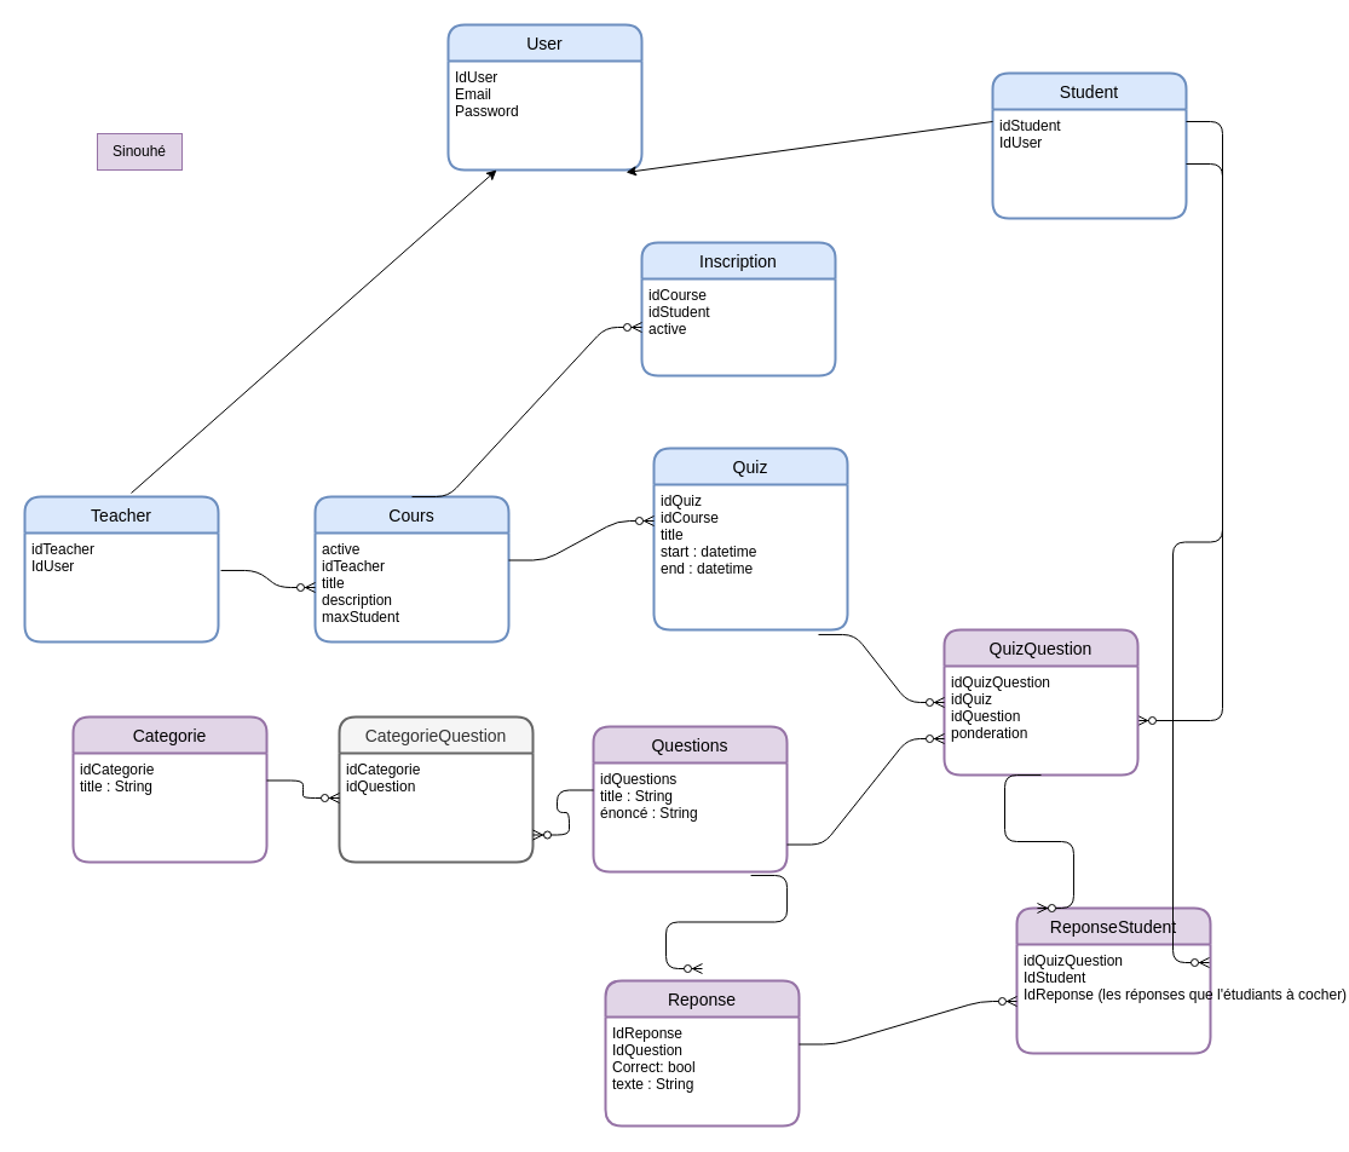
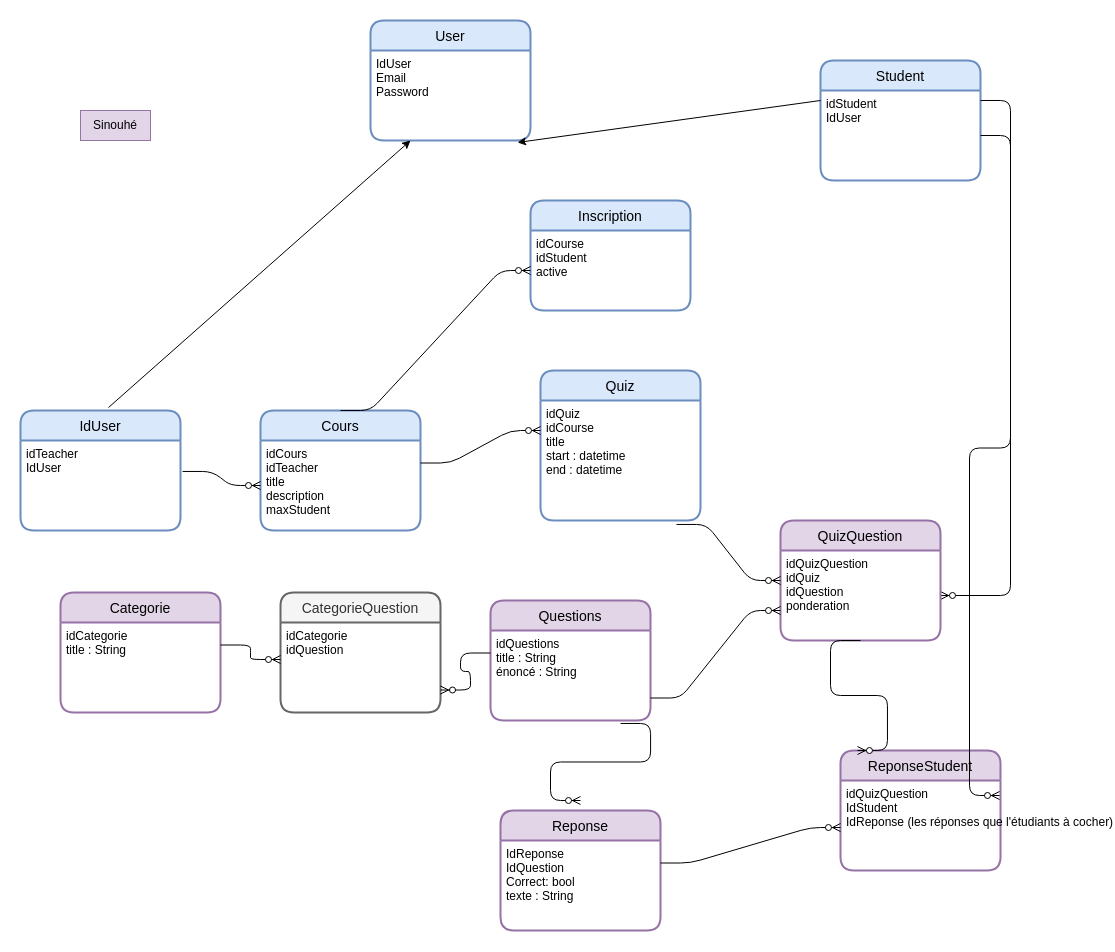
  <mxCell id="0" />
  <mxCell id="1" parent="0" />
- <mxCell id="2" value="Teacher" style="swimlane;childLayout=stackLayout;horizontal=1;startSize=30;horizontalStack=0;rounded=1;fontSize=14;fontStyle=0;strokeWidth=2;resizeParent=0;resizeLast=1;shadow=0;dashed=0;align=center;fillColor=#dae8fc;strokeColor=#6c8ebf;" parent="1" vertex="1"><mxGeometry x="20" y="410" width="160" height="120" as="geometry" /></mxCell>
+ <mxCell id="2" value="IdUser" style="swimlane;childLayout=stackLayout;horizontal=1;startSize=30;horizontalStack=0;rounded=1;fontSize=14;fontStyle=0;strokeWidth=2;resizeParent=0;resizeLast=1;shadow=0;dashed=0;align=center;fillColor=#dae8fc;strokeColor=#6c8ebf;" parent="1" vertex="1"><mxGeometry x="20" y="410" width="160" height="120" as="geometry" /></mxCell>
  <mxCell id="3" value="idTeacher&#10;IdUser" style="align=left;strokeColor=none;fillColor=none;spacingLeft=4;fontSize=12;verticalAlign=top;resizable=0;rotatable=0;part=1;" parent="2" vertex="1"><mxGeometry y="30" width="160" height="90" as="geometry" /></mxCell>
  <mxCell id="4" value="Student" style="swimlane;childLayout=stackLayout;horizontal=1;startSize=30;horizontalStack=0;rounded=1;fontSize=14;fontStyle=0;strokeWidth=2;resizeParent=0;resizeLast=1;shadow=0;dashed=0;align=center;fillColor=#dae8fc;strokeColor=#6c8ebf;" parent="1" vertex="1"><mxGeometry x="820" y="60" width="160" height="120" as="geometry" /></mxCell>
  <mxCell id="5" value="idStudent&#10;IdUser" style="align=left;strokeColor=none;fillColor=none;spacingLeft=4;fontSize=12;verticalAlign=top;resizable=0;rotatable=0;part=1;" parent="4" vertex="1"><mxGeometry y="30" width="160" height="90" as="geometry" /></mxCell>
  <mxCell id="6" value="Cours" style="swimlane;childLayout=stackLayout;horizontal=1;startSize=30;horizontalStack=0;rounded=1;fontSize=14;fontStyle=0;strokeWidth=2;resizeParent=0;resizeLast=1;shadow=0;dashed=0;align=center;fillColor=#dae8fc;strokeColor=#6c8ebf;" parent="1" vertex="1"><mxGeometry x="260" y="410" width="160" height="120" as="geometry" /></mxCell>
- <mxCell id="7" value="active&#10;idTeacher&#10;title&#10;description&#10;maxStudent" style="align=left;strokeColor=none;fillColor=none;spacingLeft=4;fontSize=12;verticalAlign=top;resizable=0;rotatable=0;part=1;" parent="6" vertex="1"><mxGeometry y="30" width="160" height="90" as="geometry" /></mxCell>
+ <mxCell id="7" value="idCours&#10;idTeacher&#10;title&#10;description&#10;maxStudent" style="align=left;strokeColor=none;fillColor=none;spacingLeft=4;fontSize=12;verticalAlign=top;resizable=0;rotatable=0;part=1;" parent="6" vertex="1"><mxGeometry y="30" width="160" height="90" as="geometry" /></mxCell>
  <mxCell id="8" value="Inscription" style="swimlane;childLayout=stackLayout;horizontal=1;startSize=30;horizontalStack=0;rounded=1;fontSize=14;fontStyle=0;strokeWidth=2;resizeParent=0;resizeLast=1;shadow=0;dashed=0;align=center;fillColor=#dae8fc;strokeColor=#6c8ebf;" parent="1" vertex="1"><mxGeometry x="530" y="200" width="160" height="110" as="geometry" /></mxCell>
  <mxCell id="9" value="idCourse&#10;idStudent&#10;active" style="align=left;strokeColor=none;fillColor=none;spacingLeft=4;fontSize=12;verticalAlign=top;resizable=0;rotatable=0;part=1;" parent="8" vertex="1"><mxGeometry y="30" width="160" height="80" as="geometry" /></mxCell>
  <mxCell id="10" value="Quiz" style="swimlane;childLayout=stackLayout;horizontal=1;startSize=30;horizontalStack=0;rounded=1;fontSize=14;fontStyle=0;strokeWidth=2;resizeParent=0;resizeLast=1;shadow=0;dashed=0;align=center;fillColor=#dae8fc;strokeColor=#6c8ebf;" parent="1" vertex="1"><mxGeometry x="540" y="370" width="160" height="150" as="geometry" /></mxCell>
  <mxCell id="11" value="idQuiz&#10;idCourse&#10;title&#10;start : datetime&#10;end : datetime&#10;" style="align=left;strokeColor=none;fillColor=none;spacingLeft=4;fontSize=12;verticalAlign=top;resizable=0;rotatable=0;part=1;" parent="10" vertex="1"><mxGeometry y="30" width="160" height="120" as="geometry" /></mxCell>
  <mxCell id="12" value="" style="edgeStyle=entityRelationEdgeStyle;fontSize=12;html=1;endArrow=ERzeroToMany;endFill=1;exitX=1.013;exitY=0.344;exitDx=0;exitDy=0;exitPerimeter=0;entryX=0;entryY=0.5;entryDx=0;entryDy=0;" parent="1" source="3" target="7" edge="1"><mxGeometry width="100" height="100" relative="1" as="geometry"><mxPoint x="350" y="470" as="sourcePoint" /><mxPoint x="450" y="370" as="targetPoint" /></mxGeometry></mxCell>
  <mxCell id="13" value="" style="edgeStyle=entityRelationEdgeStyle;fontSize=12;html=1;endArrow=ERzeroToMany;endFill=1;exitX=0.5;exitY=0;exitDx=0;exitDy=0;" parent="1" source="6" target="9" edge="1"><mxGeometry width="100" height="100" relative="1" as="geometry"><mxPoint x="350" y="470" as="sourcePoint" /><mxPoint x="250" y="290" as="targetPoint" /></mxGeometry></mxCell>
  <mxCell id="14" value="" style="edgeStyle=entityRelationEdgeStyle;fontSize=12;html=1;endArrow=ERzeroToMany;endFill=1;entryX=0;entryY=0.25;entryDx=0;entryDy=0;exitX=1;exitY=0.25;exitDx=0;exitDy=0;" parent="1" source="7" target="11" edge="1"><mxGeometry width="100" height="100" relative="1" as="geometry"><mxPoint x="350" y="470" as="sourcePoint" /><mxPoint x="450" y="370" as="targetPoint" /></mxGeometry></mxCell>
  <mxCell id="15" value="" style="edgeStyle=entityRelationEdgeStyle;fontSize=12;html=1;endArrow=ERzeroToMany;endFill=1;" parent="1" source="5" target="25" edge="1"><mxGeometry width="100" height="100" relative="1" as="geometry"><mxPoint x="350" y="470" as="sourcePoint" /><mxPoint x="450" y="370" as="targetPoint" /></mxGeometry></mxCell>
  <mxCell id="16" value="Questions" style="swimlane;childLayout=stackLayout;horizontal=1;startSize=30;horizontalStack=0;rounded=1;fontSize=14;fontStyle=0;strokeWidth=2;resizeParent=0;resizeLast=1;shadow=0;dashed=0;align=center;fillColor=#e1d5e7;strokeColor=#9673a6;" parent="1" vertex="1"><mxGeometry x="490" y="600" width="160" height="120" as="geometry" /></mxCell>
  <mxCell id="17" value="idQuestions&#10;title : String&#10;énoncé : String&#10;" style="align=left;strokeColor=none;fillColor=none;spacingLeft=4;fontSize=12;verticalAlign=top;resizable=0;rotatable=0;part=1;" parent="16" vertex="1"><mxGeometry y="30" width="160" height="90" as="geometry" /></mxCell>
  <mxCell id="18" value="Categorie" style="swimlane;childLayout=stackLayout;horizontal=1;startSize=30;horizontalStack=0;rounded=1;fontSize=14;fontStyle=0;strokeWidth=2;resizeParent=0;resizeLast=1;shadow=0;dashed=0;align=center;fillColor=#e1d5e7;strokeColor=#9673a6;" parent="1" vertex="1"><mxGeometry x="60" y="592" width="160" height="120" as="geometry" /></mxCell>
  <mxCell id="19" value="idCategorie&#10;title : String" style="align=left;strokeColor=none;fillColor=none;spacingLeft=4;fontSize=12;verticalAlign=top;resizable=0;rotatable=0;part=1;" parent="18" vertex="1"><mxGeometry y="30" width="160" height="90" as="geometry" /></mxCell>
  <mxCell id="20" value="CategorieQuestion" style="swimlane;childLayout=stackLayout;horizontal=1;startSize=30;horizontalStack=0;rounded=1;fontSize=14;fontStyle=0;strokeWidth=2;resizeParent=0;resizeLast=1;shadow=0;dashed=0;align=center;fillColor=#f5f5f5;strokeColor=#666666;fontColor=#333333;" parent="1" vertex="1"><mxGeometry x="280" y="592" width="160" height="120" as="geometry" /></mxCell>
  <mxCell id="21" value="idCategorie&#10;idQuestion" style="align=left;strokeColor=none;fillColor=none;spacingLeft=4;fontSize=12;verticalAlign=top;resizable=0;rotatable=0;part=1;" parent="20" vertex="1"><mxGeometry y="30" width="160" height="90" as="geometry" /></mxCell>
  <mxCell id="22" value="" style="edgeStyle=entityRelationEdgeStyle;fontSize=12;html=1;endArrow=ERzeroToMany;endFill=1;exitX=1;exitY=0.25;exitDx=0;exitDy=0;" parent="1" source="19" edge="1"><mxGeometry width="100" height="100" relative="1" as="geometry"><mxPoint x="230" y="645" as="sourcePoint" /><mxPoint x="280" y="659" as="targetPoint" /></mxGeometry></mxCell>
  <mxCell id="23" value="" style="edgeStyle=entityRelationEdgeStyle;fontSize=12;html=1;endArrow=ERzeroToMany;endFill=1;entryX=1;entryY=0.75;entryDx=0;entryDy=0;exitX=0;exitY=0.25;exitDx=0;exitDy=0;" parent="1" source="17" target="21" edge="1"><mxGeometry width="100" height="100" relative="1" as="geometry"><mxPoint x="590" y="614.5" as="sourcePoint" /><mxPoint x="480" y="689.5" as="targetPoint" /></mxGeometry></mxCell>
  <mxCell id="24" value="QuizQuestion" style="swimlane;childLayout=stackLayout;horizontal=1;startSize=30;horizontalStack=0;rounded=1;fontSize=14;fontStyle=0;strokeWidth=2;resizeParent=0;resizeLast=1;shadow=0;dashed=0;align=center;fillColor=#e1d5e7;strokeColor=#9673a6;" parent="1" vertex="1"><mxGeometry x="780" y="520" width="160" height="120" as="geometry" /></mxCell>
  <mxCell id="25" value="idQuizQuestion&#10;idQuiz&#10;idQuestion&#10;ponderation" style="align=left;strokeColor=none;fillColor=none;spacingLeft=4;fontSize=12;verticalAlign=top;resizable=0;rotatable=0;part=1;" parent="24" vertex="1"><mxGeometry y="30" width="160" height="90" as="geometry" /></mxCell>
  <mxCell id="26" value="Reponse" style="swimlane;childLayout=stackLayout;horizontal=1;startSize=30;horizontalStack=0;rounded=1;fontSize=14;fontStyle=0;strokeWidth=2;resizeParent=0;resizeLast=1;shadow=0;dashed=0;align=center;fillColor=#e1d5e7;strokeColor=#9673a6;" parent="1" vertex="1"><mxGeometry x="500" y="810" width="160" height="120" as="geometry" /></mxCell>
  <mxCell id="27" value="IdReponse&#10;IdQuestion&#10;Correct: bool&#10;texte : String" style="align=left;strokeColor=none;fillColor=none;spacingLeft=4;fontSize=12;verticalAlign=top;resizable=0;rotatable=0;part=1;" parent="26" vertex="1"><mxGeometry y="30" width="160" height="90" as="geometry" /></mxCell>
  <mxCell id="28" value="" style="edgeStyle=entityRelationEdgeStyle;fontSize=12;html=1;endArrow=ERzeroToMany;endFill=1;exitX=0.813;exitY=1.033;exitDx=0;exitDy=0;exitPerimeter=0;" parent="1" source="17" edge="1"><mxGeometry width="100" height="100" relative="1" as="geometry"><mxPoint x="790" y="627.5" as="sourcePoint" /><mxPoint x="580" y="800" as="targetPoint" /></mxGeometry></mxCell>
  <mxCell id="29" value="ReponseStudent" style="swimlane;childLayout=stackLayout;horizontal=1;startSize=30;horizontalStack=0;rounded=1;fontSize=14;fontStyle=0;strokeWidth=2;resizeParent=0;resizeLast=1;shadow=0;dashed=0;align=center;fillColor=#e1d5e7;strokeColor=#9673a6;" parent="1" vertex="1"><mxGeometry x="840" y="750" width="160" height="120" as="geometry" /></mxCell>
  <mxCell id="30" value="idQuizQuestion&#10;IdStudent&#10;IdReponse (les réponses que l'étudiants à cocher)" style="align=left;strokeColor=none;fillColor=none;spacingLeft=4;fontSize=12;verticalAlign=top;resizable=0;rotatable=0;part=1;" parent="29" vertex="1"><mxGeometry y="30" width="160" height="90" as="geometry" /></mxCell>
  <mxCell id="31" value="" style="edgeStyle=entityRelationEdgeStyle;fontSize=12;html=1;endArrow=ERzeroToMany;endFill=1;exitX=1;exitY=0.25;exitDx=0;exitDy=0;" parent="1" source="27" edge="1"><mxGeometry width="100" height="100" relative="1" as="geometry"><mxPoint x="880.04" y="750" as="sourcePoint" /><mxPoint x="839.96" y="827.03" as="targetPoint" /></mxGeometry></mxCell>
  <mxCell id="32" value="" style="edgeStyle=entityRelationEdgeStyle;fontSize=12;html=1;endArrow=ERzeroToMany;endFill=1;exitX=1;exitY=0.111;exitDx=0;exitDy=0;exitPerimeter=0;" parent="1" source="5" edge="1"><mxGeometry width="100" height="100" relative="1" as="geometry"><mxPoint x="860" y="440" as="sourcePoint" /><mxPoint x="999" y="795" as="targetPoint" /></mxGeometry></mxCell>
  <mxCell id="33" value="User" style="swimlane;childLayout=stackLayout;horizontal=1;startSize=30;horizontalStack=0;rounded=1;fontSize=14;fontStyle=0;strokeWidth=2;resizeParent=0;resizeLast=1;shadow=0;dashed=0;align=center;fillColor=#dae8fc;strokeColor=#6c8ebf;" parent="1" vertex="1"><mxGeometry x="370" y="20" width="160" height="120" as="geometry" /></mxCell>
  <mxCell id="34" value="IdUser&#10;Email&#10;Password" style="align=left;strokeColor=none;fillColor=none;spacingLeft=4;fontSize=12;verticalAlign=top;resizable=0;rotatable=0;part=1;" parent="33" vertex="1"><mxGeometry y="30" width="160" height="90" as="geometry" /></mxCell>
  <mxCell id="35" value="" style="endArrow=classic;html=1;entryX=0.25;entryY=1;entryDx=0;entryDy=0;exitX=0.55;exitY=-0.025;exitDx=0;exitDy=0;exitPerimeter=0;" parent="1" source="2" target="34" edge="1"><mxGeometry width="50" height="50" relative="1" as="geometry"><mxPoint x="80" y="410" as="sourcePoint" /><mxPoint x="130" y="360" as="targetPoint" /></mxGeometry></mxCell>
  <mxCell id="36" value="" style="endArrow=classic;html=1;entryX=0.919;entryY=1.022;entryDx=0;entryDy=0;exitX=0;exitY=0.111;exitDx=0;exitDy=0;exitPerimeter=0;entryPerimeter=0;" parent="1" source="5" target="34" edge="1"><mxGeometry width="50" height="50" relative="1" as="geometry"><mxPoint x="118" y="417" as="sourcePoint" /><mxPoint x="170" y="90" as="targetPoint" /></mxGeometry></mxCell>
  <mxCell id="37" value="" style="edgeStyle=entityRelationEdgeStyle;fontSize=12;html=1;endArrow=ERzeroToMany;endFill=1;exitX=0.5;exitY=1;exitDx=0;exitDy=0;entryX=0.106;entryY=0;entryDx=0;entryDy=0;entryPerimeter=0;" edge="1" parent="1" source="25" target="29"><mxGeometry width="100" height="100" relative="1" as="geometry"><mxPoint x="860" y="650" as="sourcePoint" /><mxPoint x="1036.96" y="892" as="targetPoint" /></mxGeometry></mxCell>
  <mxCell id="38" value="Sinouhé" style="text;html=1;strokeColor=#9673a6;fillColor=#e1d5e7;align=center;verticalAlign=middle;whiteSpace=wrap;rounded=0;" vertex="1" parent="1"><mxGeometry x="80" y="110" width="70" height="30" as="geometry" /></mxCell>
  <mxCell id="39" value="" style="edgeStyle=entityRelationEdgeStyle;fontSize=12;html=1;endArrow=ERzeroToMany;endFill=1;exitX=0.85;exitY=1.033;exitDx=0;exitDy=0;exitPerimeter=0;entryX=0;entryY=0.5;entryDx=0;entryDy=0;" edge="1" parent="1" source="11" target="24"><mxGeometry width="100" height="100" relative="1" as="geometry"><mxPoint x="790" y="627.5" as="sourcePoint" /><mxPoint x="660" y="685" as="targetPoint" /></mxGeometry></mxCell>
  <mxCell id="40" value="" style="edgeStyle=entityRelationEdgeStyle;fontSize=12;html=1;endArrow=ERzeroToMany;endFill=1;entryX=0;entryY=0.75;entryDx=0;entryDy=0;exitX=1;exitY=0.75;exitDx=0;exitDy=0;" parent="1" source="17" target="24" edge="1"><mxGeometry width="100" height="100" relative="1" as="geometry"><mxPoint x="500" y="662.5" as="sourcePoint" /><mxPoint x="450" y="699.5" as="targetPoint" /></mxGeometry></mxCell>
